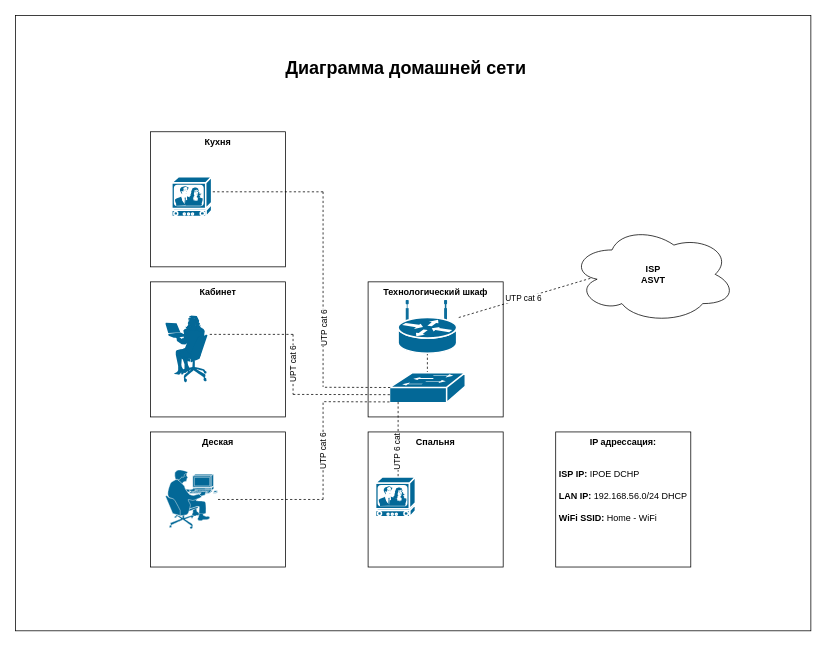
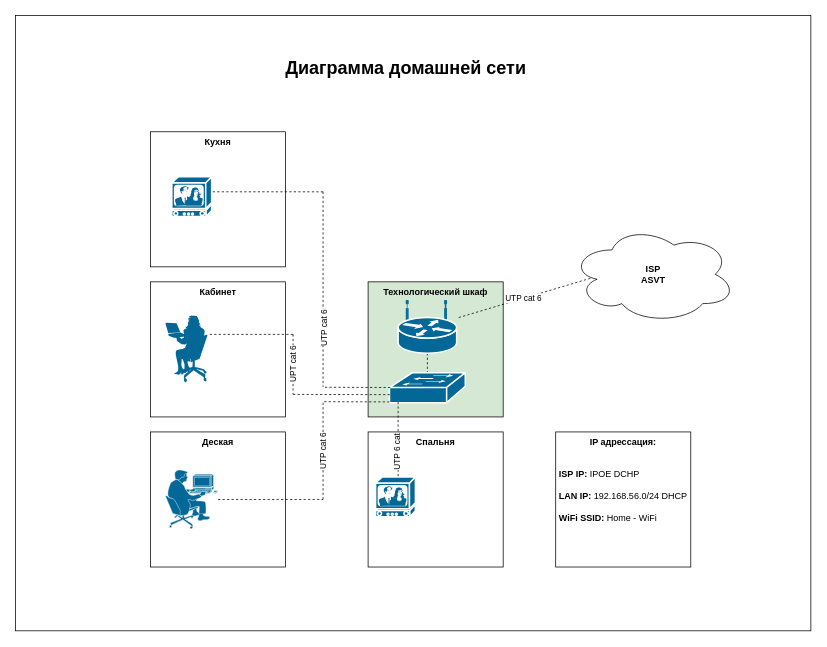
  <mxCell id="0" />
  <mxCell id="1" parent="0" />
  <mxCell id="2" value="" style="rounded=0;whiteSpace=wrap;html=1;" parent="1" vertex="1"><mxGeometry x="20" y="20" width="1060" height="820" as="geometry" /></mxCell>
  <mxCell id="3" value="&lt;b&gt;Спальня&lt;/b&gt;" style="whiteSpace=wrap;html=1;aspect=fixed;verticalAlign=top;" parent="1" vertex="1"><mxGeometry x="490" y="575" width="180" height="180" as="geometry" /></mxCell>
  <mxCell id="4" value="&lt;b&gt;Кухня&lt;/b&gt;" style="whiteSpace=wrap;html=1;aspect=fixed;verticalAlign=top;" parent="1" vertex="1"><mxGeometry x="200" y="175" width="180" height="180" as="geometry" /></mxCell>
  <mxCell id="5" value="&lt;b&gt;Кабинет&lt;/b&gt;" style="whiteSpace=wrap;html=1;aspect=fixed;horizontal=1;verticalAlign=top;" parent="1" vertex="1"><mxGeometry x="200" y="375" width="180" height="180" as="geometry" /></mxCell>
  <mxCell id="6" value="&lt;b&gt;Деская&lt;/b&gt;" style="whiteSpace=wrap;html=1;aspect=fixed;verticalAlign=top;" parent="1" vertex="1"><mxGeometry x="200" y="575" width="180" height="180" as="geometry" /></mxCell>
- <mxCell id="7" value="&lt;b&gt;Технологический шкаф&lt;/b&gt;" style="whiteSpace=wrap;html=1;aspect=fixed;verticalAlign=top;" parent="1" vertex="1"><mxGeometry x="490" y="375" width="180" height="180" as="geometry" /></mxCell>
+ <mxCell id="7" value="&lt;b&gt;Технологический шкаф&lt;/b&gt;" style="whiteSpace=wrap;html=1;aspect=fixed;verticalAlign=top;fillColor=#d5e8d4;" parent="1" vertex="1"><mxGeometry x="490" y="375" width="180" height="180" as="geometry" /></mxCell>
  <mxCell id="8" value="&lt;b&gt;IP адрессация:&lt;/b&gt;&lt;br&gt;&lt;br&gt;&lt;br&gt;&lt;div style=&quot;text-align: left;&quot;&gt;&lt;b style=&quot;background-color: initial;&quot;&gt;ISP IP:&lt;/b&gt;&lt;span style=&quot;background-color: initial;&quot;&gt; IPOE DCHP&amp;nbsp;&lt;/span&gt;&lt;/div&gt;&lt;div style=&quot;text-align: left;&quot;&gt;&lt;b&gt;&lt;br&gt;&lt;/b&gt;&lt;/div&gt;&lt;div style=&quot;text-align: left;&quot;&gt;&lt;b&gt;LAN IP: &lt;/b&gt;192.168.56.0/24 DHCP&lt;/div&gt;&lt;div style=&quot;text-align: left;&quot;&gt;&lt;br&gt;&lt;/div&gt;&lt;div style=&quot;text-align: left;&quot;&gt;&lt;b&gt;WiFi SSID:&lt;/b&gt; Home - WiFi&lt;/div&gt;" style="whiteSpace=wrap;html=1;aspect=fixed;verticalAlign=top;align=center;" parent="1" vertex="1"><mxGeometry x="740" y="575" width="180" height="180" as="geometry" /></mxCell>
  <mxCell id="9" value="&lt;b&gt;ISP&lt;br&gt;ASVT&lt;/b&gt;" style="ellipse;shape=cloud;whiteSpace=wrap;html=1;" parent="1" vertex="1"><mxGeometry x="760" y="300" width="220" height="130" as="geometry" /></mxCell>
  <mxCell id="10" style="orthogonalLoop=1;jettySize=auto;html=1;exitX=0.5;exitY=1;exitDx=0;exitDy=0;exitPerimeter=0;entryX=0.5;entryY=0;entryDx=0;entryDy=0;entryPerimeter=0;rounded=0;endArrow=none;endFill=0;dashed=1;" parent="1" source="11" target="12" edge="1"><mxGeometry relative="1" as="geometry" /></mxCell>
  <mxCell id="11" value="" style="shape=mxgraph.cisco.routers.wireless_router;sketch=0;html=1;pointerEvents=1;dashed=0;fillColor=#036897;strokeColor=#ffffff;strokeWidth=2;verticalLabelPosition=bottom;verticalAlign=top;align=center;outlineConnect=0;" parent="1" vertex="1"><mxGeometry x="530" y="400" width="78" height="70" as="geometry" /></mxCell>
  <mxCell id="12" value="" style="shape=mxgraph.cisco.switches.workgroup_switch;sketch=0;html=1;pointerEvents=1;dashed=0;fillColor=#036897;strokeColor=#ffffff;strokeWidth=2;verticalLabelPosition=bottom;verticalAlign=top;align=center;outlineConnect=0;" parent="1" vertex="1"><mxGeometry x="518.5" y="496" width="101" height="40" as="geometry" /></mxCell>
  <mxCell id="13" value="UTP cat 6" style="orthogonalLoop=1;jettySize=auto;html=1;rounded=0;endArrow=none;endFill=0;exitX=0.119;exitY=0.541;exitDx=0;exitDy=0;exitPerimeter=0;strokeColor=#000000;dashed=1;align=center;verticalAlign=middle;horizontal=1;" parent="1" source="9" target="11" edge="1"><mxGeometry relative="1" as="geometry"><mxPoint x="770" y="435" as="sourcePoint" /><mxPoint x="579" y="510" as="targetPoint" /></mxGeometry></mxCell>
  <mxCell id="14" style="orthogonalLoop=1;jettySize=auto;html=1;rounded=0;endArrow=none;endFill=0;exitX=0.119;exitY=0.541;exitDx=0;exitDy=0;exitPerimeter=0;strokeColor=#000000;dashed=1;" parent="1" edge="1"><mxGeometry relative="1" as="geometry"><mxPoint x="519" y="525.33" as="sourcePoint" /><mxPoint x="390" y="525" as="targetPoint" /></mxGeometry></mxCell>
  <mxCell id="15" style="orthogonalLoop=1;jettySize=auto;html=1;rounded=0;endArrow=none;endFill=0;exitX=0.119;exitY=0.541;exitDx=0;exitDy=0;exitPerimeter=0;strokeColor=#000000;dashed=1;" parent="1" edge="1"><mxGeometry relative="1" as="geometry"><mxPoint x="519.5" y="515.8" as="sourcePoint" /><mxPoint x="429.5" y="515.47" as="targetPoint" /></mxGeometry></mxCell>
  <mxCell id="16" style="orthogonalLoop=1;jettySize=auto;html=1;rounded=0;endArrow=none;endFill=0;exitX=0.119;exitY=0.541;exitDx=0;exitDy=0;exitPerimeter=0;strokeColor=#000000;dashed=1;" parent="1" edge="1"><mxGeometry relative="1" as="geometry"><mxPoint x="518.5" y="534.99" as="sourcePoint" /><mxPoint x="428.5" y="534.66" as="targetPoint" /></mxGeometry></mxCell>
  <mxCell id="17" value="" style="shape=mxgraph.cisco.people.pc_man;sketch=0;html=1;pointerEvents=1;dashed=0;fillColor=#036897;strokeColor=#ffffff;strokeWidth=2;verticalLabelPosition=bottom;verticalAlign=top;align=center;outlineConnect=0;" parent="1" vertex="1"><mxGeometry x="220" y="625" width="70" height="80" as="geometry" /></mxCell>
  <mxCell id="18" value="" style="shape=mxgraph.cisco.people.sitting_woman;sketch=0;html=1;pointerEvents=1;dashed=0;fillColor=#036897;strokeColor=#ffffff;strokeWidth=2;verticalLabelPosition=bottom;verticalAlign=top;align=center;outlineConnect=0;" parent="1" vertex="1"><mxGeometry x="220" y="420" width="56" height="90" as="geometry" /></mxCell>
  <mxCell id="19" value="" style="shape=mxgraph.cisco.misc.tv;sketch=0;html=1;pointerEvents=1;dashed=0;fillColor=#036897;strokeColor=#ffffff;strokeWidth=2;verticalLabelPosition=bottom;verticalAlign=top;align=center;outlineConnect=0;" parent="1" vertex="1"><mxGeometry x="500" y="635" width="53" height="53" as="geometry" /></mxCell>
  <mxCell id="20" value="" style="shape=mxgraph.cisco.misc.tv;sketch=0;html=1;pointerEvents=1;dashed=0;fillColor=#036897;strokeColor=#ffffff;strokeWidth=2;verticalLabelPosition=bottom;verticalAlign=top;align=center;outlineConnect=0;" parent="1" vertex="1"><mxGeometry x="228.5" y="235" width="53" height="53" as="geometry" /></mxCell>
  <mxCell id="21" style="orthogonalLoop=1;jettySize=auto;html=1;rounded=0;endArrow=none;endFill=0;strokeColor=#000000;dashed=1;" parent="1" edge="1"><mxGeometry relative="1" as="geometry"><mxPoint x="430" y="255.03" as="sourcePoint" /><mxPoint x="281.5" y="255" as="targetPoint" /></mxGeometry></mxCell>
  <mxCell id="22" style="orthogonalLoop=1;jettySize=auto;html=1;rounded=0;endArrow=none;endFill=0;strokeColor=#000000;dashed=1;" parent="1" edge="1"><mxGeometry relative="1" as="geometry"><mxPoint x="430" y="255" as="sourcePoint" /><mxPoint x="430" y="515" as="targetPoint" /></mxGeometry></mxCell>
  <mxCell id="23" value="UTP cat 6" style="edgeLabel;html=1;align=center;verticalAlign=middle;resizable=0;points=[];horizontal=0;" parent="22" vertex="1" connectable="0"><mxGeometry x="0.408" y="1" relative="1" as="geometry"><mxPoint as="offset" /></mxGeometry></mxCell>
  <mxCell id="24" style="orthogonalLoop=1;jettySize=auto;html=1;rounded=0;endArrow=none;endFill=0;strokeColor=#000000;dashed=1;" parent="1" edge="1"><mxGeometry relative="1" as="geometry"><mxPoint x="390" y="445" as="sourcePoint" /><mxPoint x="276" y="445" as="targetPoint" /></mxGeometry></mxCell>
  <mxCell id="25" value="UPT cat 6" style="orthogonalLoop=1;jettySize=auto;html=1;rounded=0;endArrow=none;endFill=0;strokeColor=#000000;dashed=1;horizontal=0;" parent="1" edge="1"><mxGeometry relative="1" as="geometry"><mxPoint x="390" y="445" as="sourcePoint" /><mxPoint x="390" y="525" as="targetPoint" /></mxGeometry></mxCell>
  <mxCell id="26" value="UTP cat 6" style="orthogonalLoop=1;jettySize=auto;html=1;rounded=0;endArrow=none;endFill=0;strokeColor=#000000;dashed=1;horizontal=0;" parent="1" edge="1"><mxGeometry relative="1" as="geometry"><mxPoint x="430" y="536" as="sourcePoint" /><mxPoint x="430" y="665" as="targetPoint" /></mxGeometry></mxCell>
  <mxCell id="27" style="orthogonalLoop=1;jettySize=auto;html=1;rounded=0;endArrow=none;endFill=0;strokeColor=#000000;dashed=1;" parent="1" source="17" edge="1"><mxGeometry relative="1" as="geometry"><mxPoint x="410" y="465" as="sourcePoint" /><mxPoint x="430" y="665" as="targetPoint" /></mxGeometry></mxCell>
  <mxCell id="28" style="orthogonalLoop=1;jettySize=auto;html=1;rounded=0;endArrow=none;endFill=0;strokeColor=#000000;dashed=1;" parent="1" edge="1"><mxGeometry relative="1" as="geometry"><mxPoint x="530" y="535" as="sourcePoint" /><mxPoint x="530" y="635" as="targetPoint" /></mxGeometry></mxCell>
  <mxCell id="29" value="UTP 6 cat" style="edgeLabel;html=1;align=center;verticalAlign=middle;resizable=0;points=[];rotation=270;" parent="28" vertex="1" connectable="0"><mxGeometry x="0.36" y="-2" relative="1" as="geometry"><mxPoint as="offset" /></mxGeometry></mxCell>
  <mxCell id="30" value="&lt;h1&gt;Диаграмма домашней сети&amp;nbsp;&lt;/h1&gt;" style="text;html=1;strokeColor=none;fillColor=none;spacing=5;spacingTop=-20;whiteSpace=wrap;overflow=hidden;rounded=0;" parent="1" vertex="1"><mxGeometry x="375" y="70" width="350" height="40" as="geometry" /></mxCell>
